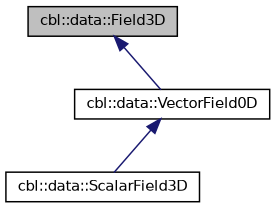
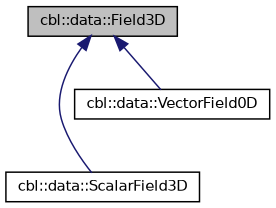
  digraph {
    node [color=black fillcolor=white fontname=Helvetica fontsize=10 shape=record style=filled]
    edge [color=midnightblue dir=back fontname=Helvetica fontsize=10 labelfontname=Helvetica labelfontsize=10 style=solid]
    n1 [fillcolor=grey75 fontcolor=black height=0.2 label="cbl::data::Field3D" width=0.4]
    n2 [height=0.2 label="cbl::data::ScalarField3D" width=0.4]
    n3 [height=0.2 label="cbl::data::VectorField0D" width=0.4]
-   n3 -> n2
+   n1 -> n2
    n1 -> n3
  }
